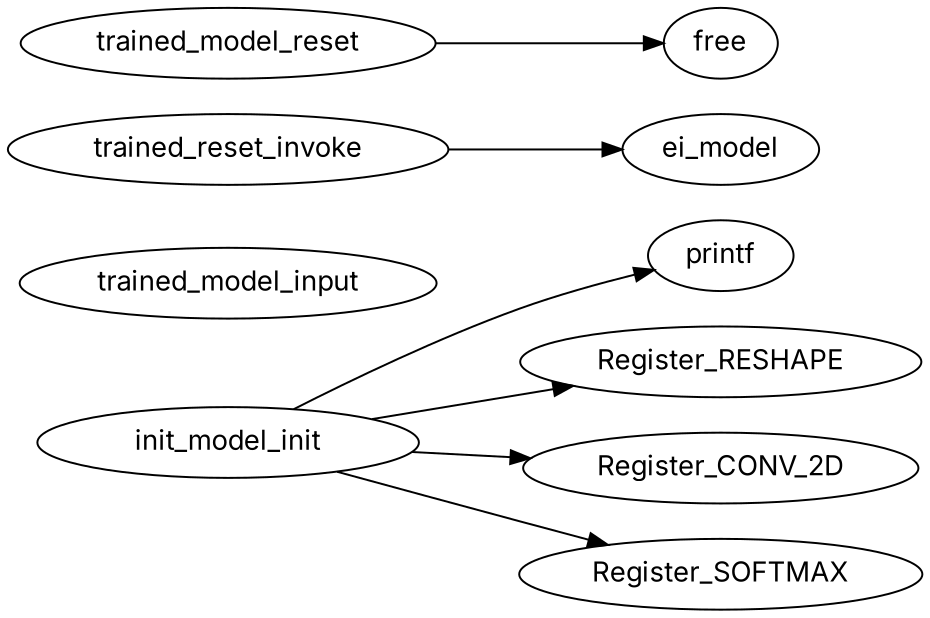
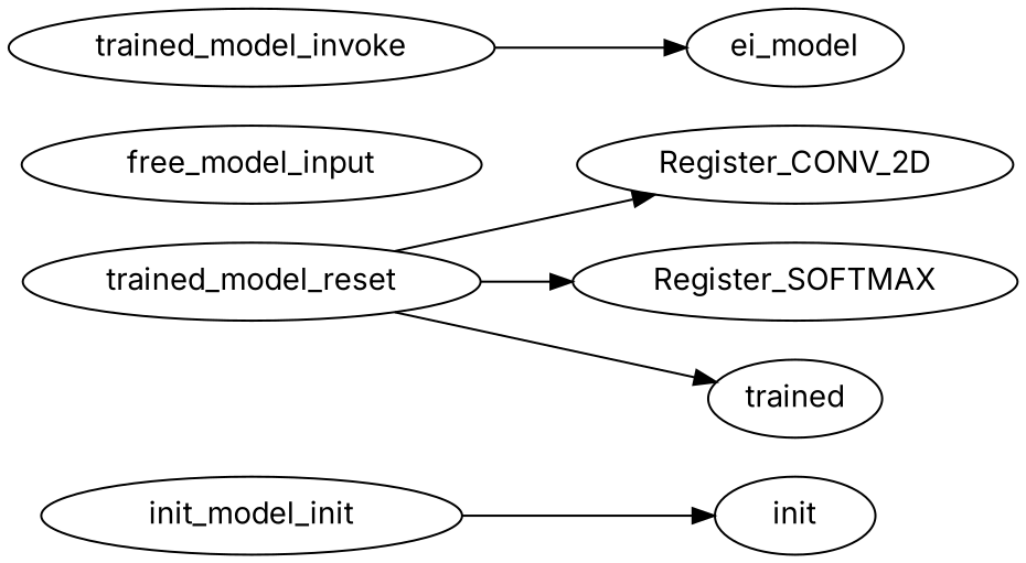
  strict digraph {
    fontname=Inter
    rankdir=LR
    splines=true
    node [fontname=Inter nest_level=1 src_line=-1]
    edge [fontname=Inter]
    n1 [height=0.5 label=init_model_init nest_level=0 src_line=768 width=2.69]
-   printf [height=0.5 width=1.0291]
-   Register_RESHAPE [height=0.5 width=2.8345]
+   printf [height=0.5 width=1.0291 label=init]
    Register_CONV_2D [height=0.5 width=2.7984]
    Register_SOFTMAX [height=0.5 width=2.8525]
-   trained_model_input [height=0.5 nest_level=0 src_line=854 width=2.9428]
-   trained_model_invoke [height=0.5 nest_level=0 src_line=865 width=3.1053 label=trained_reset_invoke]
+   trained_model_input [height=0.5 nest_level=0 src_line=854 width=2.9428 label=free_model_input]
+   trained_model_invoke [height=0.5 nest_level=0 src_line=865 width=3.1053]
    n8 [height=0.5 label=ei_model width=1.3902]
    trained_model_reset [height=0.5 nest_level=0 src_line=935 width=2.9247]
-   free [height=0.5 width=0.81243]
+   free [height=0.5 width=0.81243 label=trained]
    n1 -> printf
-   n1 -> Register_RESHAPE
-   n1 -> Register_CONV_2D
-   n1 -> Register_SOFTMAX
+   trained_model_reset -> Register_CONV_2D
+   trained_model_reset -> Register_SOFTMAX
    trained_model_invoke -> n8
    trained_model_reset -> free
  }
